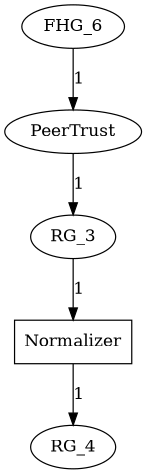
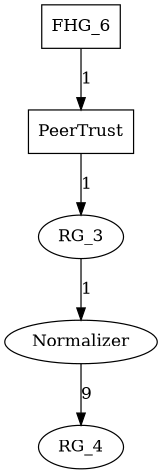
  digraph {
-   PeerTrust [shape=ellipse]
+   PeerTrust [shape=box]
    n2 [label=RG_3]
-   Normalizer [shape=box]
-   FHG_6
+   Normalizer [shape=ellipse]
+   FHG_6 [shape=box]
    n5 [label=RG_4]
    PeerTrust -> n2 [label=1]
    n2 -> Normalizer [label=1]
-   Normalizer -> n5 [label=1]
+   Normalizer -> n5 [label=9]
    FHG_6 -> PeerTrust [label=1]
  }
